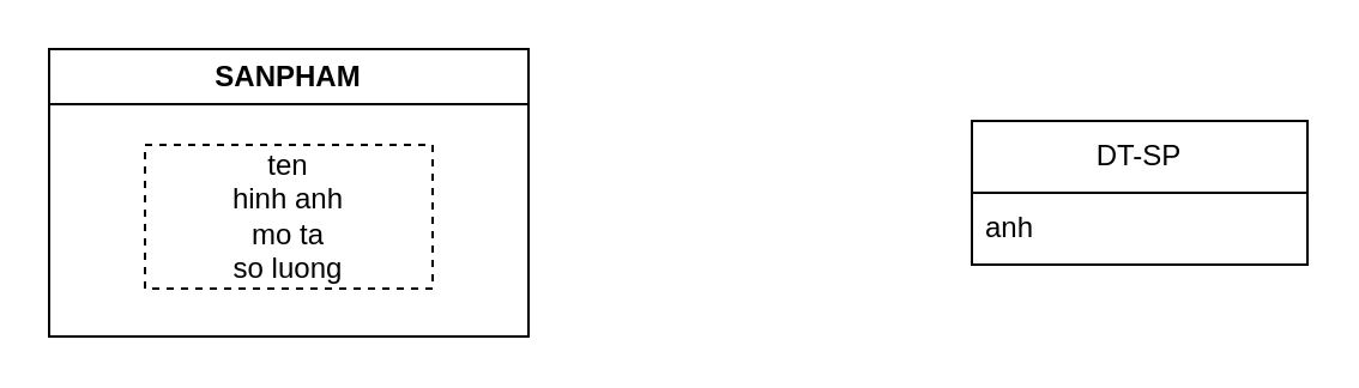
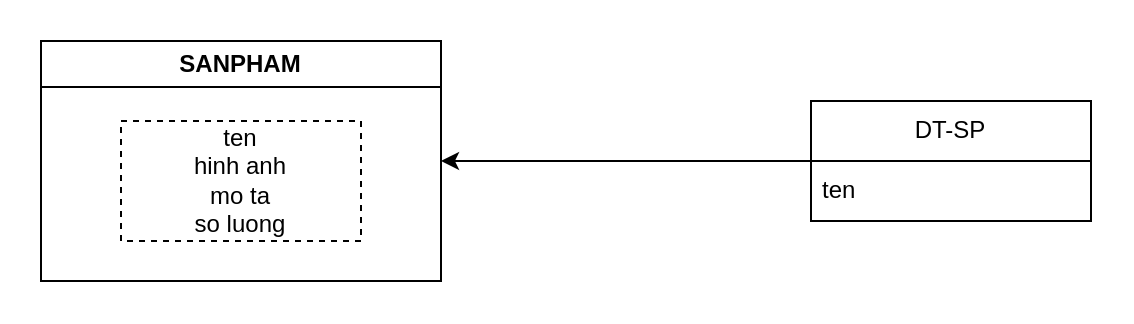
  <mxCell id="0" />
  <mxCell id="1" parent="0" />
  <mxCell id="2" value="SANPHAM" style="swimlane;whiteSpace=wrap;html=1;" vertex="1" parent="1"><mxGeometry x="20" y="20" width="200" height="120" as="geometry" /></mxCell>
  <mxCell id="3" value="ten&lt;br&gt;hinh anh&lt;br&gt;mo ta&lt;br&gt;so luong" style="rounded=0;whiteSpace=wrap;html=1;dashed=1;" vertex="1" parent="2"><mxGeometry x="40" y="40" width="120" height="60" as="geometry" /></mxCell>
+ <mxCell id="4" style="edgeStyle=orthogonalEdgeStyle;rounded=0;orthogonalLoop=1;jettySize=auto;html=1;entryX=1;entryY=0.5;entryDx=0;entryDy=0;" edge="1" parent="1" source="5" target="2"><mxGeometry relative="1" as="geometry" /></mxCell>
  <mxCell id="5" value="DT-SP" style="swimlane;fontStyle=0;childLayout=stackLayout;horizontal=1;startSize=30;horizontalStack=0;resizeParent=1;resizeParentMax=0;resizeLast=0;collapsible=1;marginBottom=0;whiteSpace=wrap;html=1;" vertex="1" parent="1"><mxGeometry x="405" y="50" width="140" height="60" as="geometry" /></mxCell>
- <mxCell id="6" value="anh" style="text;strokeColor=none;fillColor=none;align=left;verticalAlign=middle;spacingLeft=4;spacingRight=4;overflow=hidden;points=[[0,0.5],[1,0.5]];portConstraint=eastwest;rotatable=0;whiteSpace=wrap;html=1;" vertex="1" parent="5"><mxGeometry y="30" width="140" height="30" as="geometry" /></mxCell>
+ <mxCell id="6" value="ten" style="text;strokeColor=none;fillColor=none;align=left;verticalAlign=middle;spacingLeft=4;spacingRight=4;overflow=hidden;points=[[0,0.5],[1,0.5]];portConstraint=eastwest;rotatable=0;whiteSpace=wrap;html=1;" vertex="1" parent="5"><mxGeometry y="30" width="140" height="30" as="geometry" /></mxCell>
